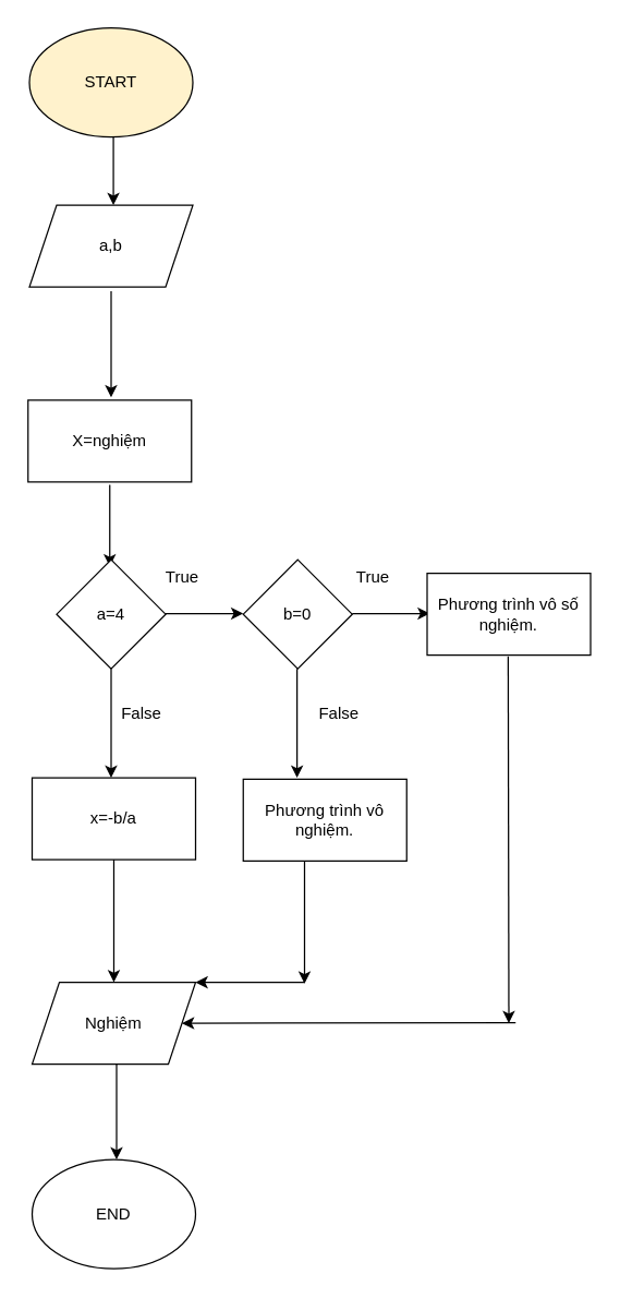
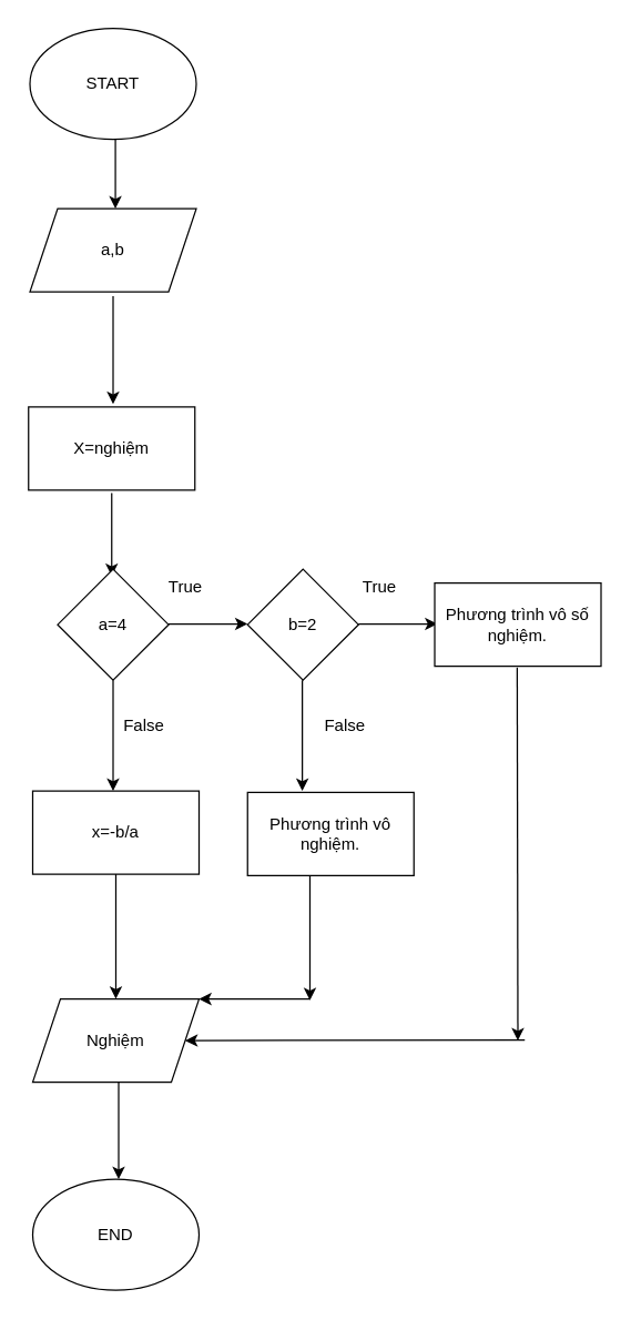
  <mxCell id="0" />
  <mxCell id="1" parent="0" />
- <mxCell id="2" value="START" style="ellipse;whiteSpace=wrap;html=1;fillColor=#fff2cc;" parent="1" vertex="1"><mxGeometry x="21" y="20" width="120" height="80" as="geometry" /></mxCell>
+ <mxCell id="2" value="START" style="ellipse;whiteSpace=wrap;html=1;" parent="1" vertex="1"><mxGeometry x="21" y="20" width="120" height="80" as="geometry" /></mxCell>
  <mxCell id="3" value="" style="endArrow=classic;html=1;rounded=0;" parent="1" edge="1"><mxGeometry width="50" height="50" relative="1" as="geometry"><mxPoint x="82.66" y="100" as="sourcePoint" /><mxPoint x="82.66" y="150" as="targetPoint" /></mxGeometry></mxCell>
  <mxCell id="4" value="a,b" style="shape=parallelogram;perimeter=parallelogramPerimeter;whiteSpace=wrap;html=1;fixedSize=1;" parent="1" vertex="1"><mxGeometry x="21" y="150" width="120" height="60" as="geometry" /></mxCell>
  <mxCell id="5" value="" style="endArrow=classic;html=1;rounded=0;entryX=0.25;entryY=1;entryDx=0;entryDy=0;" parent="1" edge="1"><mxGeometry width="50" height="50" relative="1" as="geometry"><mxPoint x="81" y="213" as="sourcePoint" /><mxPoint x="81" y="291" as="targetPoint" /></mxGeometry></mxCell>
  <mxCell id="6" value="" style="endArrow=classic;html=1;rounded=0;" parent="1" edge="1"><mxGeometry width="50" height="50" relative="1" as="geometry"><mxPoint x="80" y="355" as="sourcePoint" /><mxPoint x="80" y="415" as="targetPoint" /></mxGeometry></mxCell>
  <mxCell id="7" value="a=4" style="rhombus;whiteSpace=wrap;html=1;" parent="1" vertex="1"><mxGeometry x="41" y="410" width="80" height="80" as="geometry" /></mxCell>
  <mxCell id="8" value="END" style="ellipse;whiteSpace=wrap;html=1;" parent="1" vertex="1"><mxGeometry x="23" y="850" width="120" height="80" as="geometry" /></mxCell>
  <mxCell id="9" value="X=nghiệm" style="rounded=0;whiteSpace=wrap;html=1;" vertex="1" parent="1"><mxGeometry x="20" y="293" width="120" height="60" as="geometry" /></mxCell>
  <mxCell id="10" value="x=-b/a" style="rounded=0;whiteSpace=wrap;html=1;" vertex="1" parent="1"><mxGeometry x="23" y="570" width="120" height="60" as="geometry" /></mxCell>
  <mxCell id="11" value="" style="endArrow=classic;html=1;rounded=0;" edge="1" parent="1"><mxGeometry width="50" height="50" relative="1" as="geometry"><mxPoint x="81" y="490" as="sourcePoint" /><mxPoint x="81" y="570" as="targetPoint" /></mxGeometry></mxCell>
  <mxCell id="12" value="False" style="text;html=1;align=center;verticalAlign=middle;resizable=0;points=[];autosize=1;strokeColor=none;fillColor=none;" vertex="1" parent="1"><mxGeometry x="78" y="508" width="50" height="30" as="geometry" /></mxCell>
  <mxCell id="13" value="" style="endArrow=classic;html=1;rounded=0;exitX=0.5;exitY=1;exitDx=0;exitDy=0;" edge="1" parent="1" source="10"><mxGeometry width="50" height="50" relative="1" as="geometry"><mxPoint x="82" y="767" as="sourcePoint" /><mxPoint x="83" y="720" as="targetPoint" /></mxGeometry></mxCell>
  <mxCell id="14" value="" style="endArrow=classic;html=1;rounded=0;" edge="1" parent="1"><mxGeometry width="50" height="50" relative="1" as="geometry"><mxPoint x="85" y="780" as="sourcePoint" /><mxPoint x="85" y="850" as="targetPoint" /></mxGeometry></mxCell>
  <mxCell id="15" value="" style="endArrow=classic;html=1;rounded=0;" edge="1" parent="1"><mxGeometry width="50" height="50" relative="1" as="geometry"><mxPoint x="121" y="449.5" as="sourcePoint" /><mxPoint x="178" y="449.5" as="targetPoint" /></mxGeometry></mxCell>
  <mxCell id="16" value="True&lt;br&gt;" style="text;html=1;align=center;verticalAlign=middle;resizable=0;points=[];autosize=1;strokeColor=none;fillColor=none;" vertex="1" parent="1"><mxGeometry x="108" y="408" width="50" height="30" as="geometry" /></mxCell>
- <mxCell id="17" value="b=0" style="rhombus;whiteSpace=wrap;html=1;" vertex="1" parent="1"><mxGeometry x="178" y="410" width="80" height="80" as="geometry" /></mxCell>
+ <mxCell id="17" value="b=2" style="rhombus;whiteSpace=wrap;html=1;" vertex="1" parent="1"><mxGeometry x="178" y="410" width="80" height="80" as="geometry" /></mxCell>
  <mxCell id="18" value="" style="endArrow=classic;html=1;rounded=0;" edge="1" parent="1"><mxGeometry width="50" height="50" relative="1" as="geometry"><mxPoint x="258" y="449.5" as="sourcePoint" /><mxPoint x="315" y="449.5" as="targetPoint" /></mxGeometry></mxCell>
  <mxCell id="19" value="True" style="text;html=1;align=center;verticalAlign=middle;resizable=0;points=[];autosize=1;strokeColor=none;fillColor=none;" vertex="1" parent="1"><mxGeometry x="248" y="408" width="50" height="30" as="geometry" /></mxCell>
  <mxCell id="20" value="Phương trình vô số nghiệm." style="rounded=0;whiteSpace=wrap;html=1;" vertex="1" parent="1"><mxGeometry x="313" y="420" width="120" height="60" as="geometry" /></mxCell>
  <mxCell id="21" value="" style="endArrow=classic;html=1;rounded=0;" edge="1" parent="1"><mxGeometry width="50" height="50" relative="1" as="geometry"><mxPoint x="217.5" y="490" as="sourcePoint" /><mxPoint x="217.5" y="570" as="targetPoint" /></mxGeometry></mxCell>
  <mxCell id="22" value="False" style="text;html=1;align=center;verticalAlign=middle;resizable=0;points=[];autosize=1;strokeColor=none;fillColor=none;" vertex="1" parent="1"><mxGeometry x="223" y="508" width="50" height="30" as="geometry" /></mxCell>
  <mxCell id="23" value="Phương trình vô nghiệm." style="rounded=0;whiteSpace=wrap;html=1;" vertex="1" parent="1"><mxGeometry x="178" y="571" width="120" height="60" as="geometry" /></mxCell>
  <mxCell id="24" value="Nghiệm" style="shape=parallelogram;perimeter=parallelogramPerimeter;whiteSpace=wrap;html=1;fixedSize=1;" vertex="1" parent="1"><mxGeometry x="23" y="720" width="120" height="60" as="geometry" /></mxCell>
  <mxCell id="25" value="" style="endArrow=classic;html=1;rounded=0;exitX=0.5;exitY=1;exitDx=0;exitDy=0;" edge="1" parent="1"><mxGeometry width="50" height="50" relative="1" as="geometry"><mxPoint x="372.5" y="481" as="sourcePoint" /><mxPoint x="373" y="750" as="targetPoint" /></mxGeometry></mxCell>
  <mxCell id="26" value="" style="endArrow=classic;html=1;rounded=0;exitX=0.5;exitY=1;exitDx=0;exitDy=0;" edge="1" parent="1"><mxGeometry width="50" height="50" relative="1" as="geometry"><mxPoint x="223" y="631" as="sourcePoint" /><mxPoint x="223" y="721" as="targetPoint" /></mxGeometry></mxCell>
  <mxCell id="27" value="" style="endArrow=classic;html=1;rounded=0;entryX=1;entryY=0.5;entryDx=0;entryDy=0;" edge="1" parent="1" target="24"><mxGeometry width="50" height="50" relative="1" as="geometry"><mxPoint x="378" y="749.5" as="sourcePoint" /><mxPoint x="258" y="749.5" as="targetPoint" /></mxGeometry></mxCell>
  <mxCell id="28" value="" style="endArrow=classic;html=1;rounded=0;entryX=1;entryY=0.5;entryDx=0;entryDy=0;" edge="1" parent="1"><mxGeometry width="50" height="50" relative="1" as="geometry"><mxPoint x="223" y="720" as="sourcePoint" /><mxPoint x="143" y="720" as="targetPoint" /></mxGeometry></mxCell>
